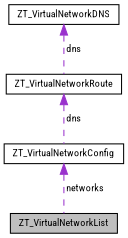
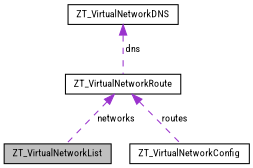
  digraph {
    fontname="Roboto Condensed"
    node [color=black fillcolor=white fontname="Roboto Condensed" fontsize=10 shape=record style=filled]
    edge [color=darkorchid3 dir=back fontname="Roboto Condensed" fontsize=10 labelfontname=Helvetica labelfontsize=10 style=dashed]
    n1 [fillcolor=grey75 fontcolor=black height=0.2 label=ZT_VirtualNetworkList width=0.4]
    n2 [height=0.2 label=ZT_VirtualNetworkConfig width=0.4]
    n3 [height=0.2 label=ZT_VirtualNetworkRoute width=0.4]
    n4 [height=0.2 label=ZT_VirtualNetworkDNS width=0.4]
-   n2 -> n1 [label=" networks"]
-   n3 -> n2 [label=" dns"]
+   n3 -> n1 [label=" networks"]
+   n3 -> n2 [label=" routes"]
    n4 -> n3 [label=" dns"]
  }
